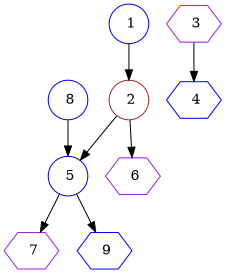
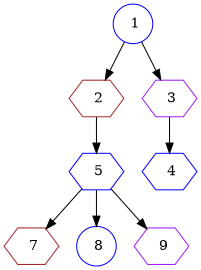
  digraph {
    node [color=blue shape=hexagon]
-   " 2" [color=brown shape=circle]
+   " 2" [color=brown]
    " 1" [shape=circle]
    " 3" [color=purple]
-   " 5" [shape=circle]
-   " 6" [color=purple]
+   " 5"
    " 4"
-   " 7" [color=purple]
+   " 7" [color=brown]
    " 8" [shape=circle]
-   " 9"
+   " 9" [color=purple]
    " 2" -> " 5"
-   " 2" -> " 6"
    " 1" -> " 2"
+   " 1" -> " 3"
    " 3" -> " 4"
    " 5" -> " 7"
-   " 8" -> " 5"
+   " 5" -> " 8"
    " 5" -> " 9"
  }
